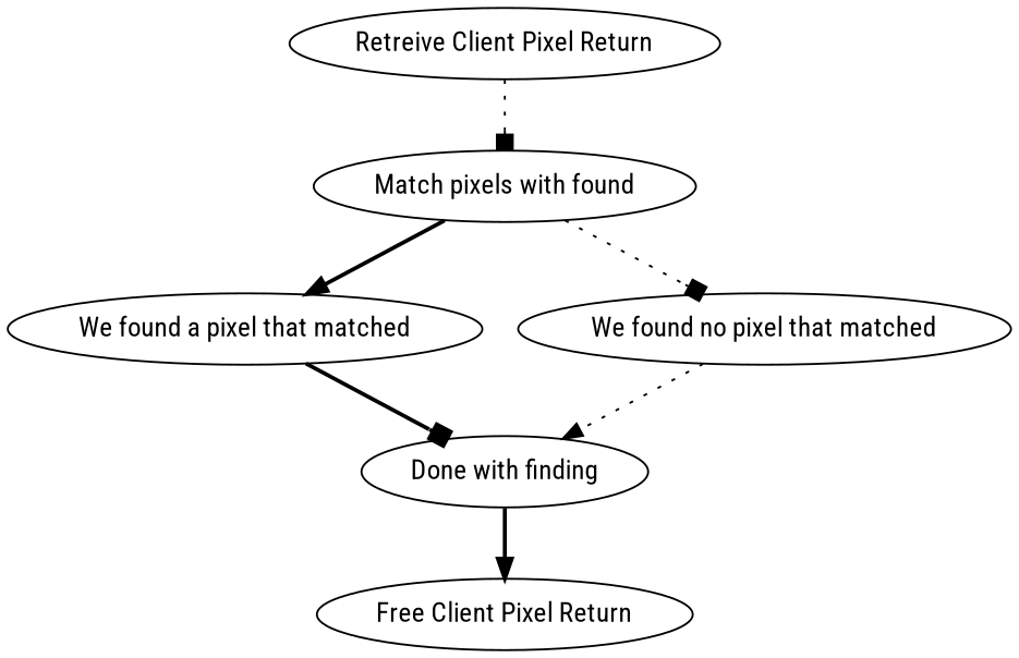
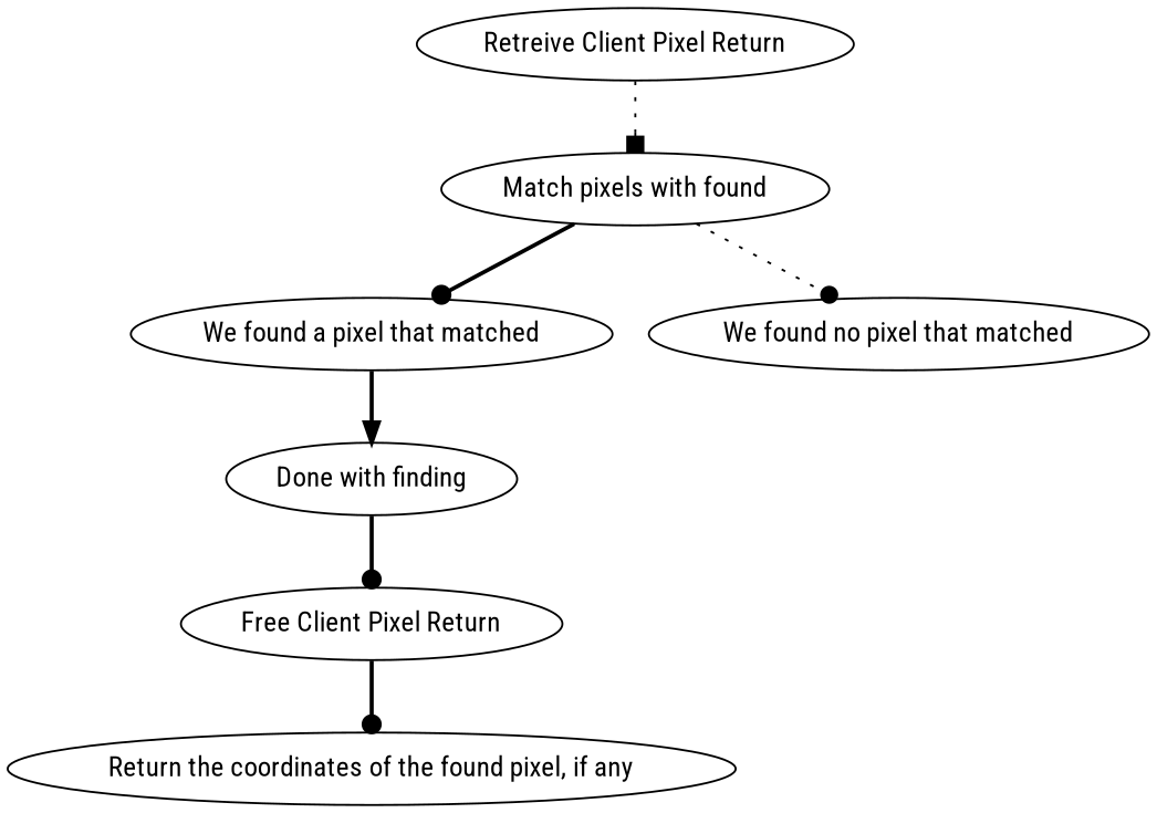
  digraph {
    fontname="Roboto Condensed"
    node [fontname="Roboto Condensed"]
    edge [arrowhead=dot fontname="Roboto Condensed" style=bold]
    n1 [label="Retreive Client Pixel Return"]
    n2 [label="Match pixels with found"]
    "We found a pixel that matched"
    "We found no pixel that matched"
    "Done with finding"
    n6 [label="Free Client Pixel Return"]
+   "Return the coordinates of the found pixel, if any"
    n1 -> n2 [arrowhead=box style=dotted]
-   n2 -> "We found a pixel that matched" [arrowhead=normal]
-   n2 -> "We found no pixel that matched" [arrowhead=box style=dotted]
-   "We found a pixel that matched" -> "Done with finding" [arrowhead=box]
-   "We found no pixel that matched" -> "Done with finding" [arrowhead=normal style=dotted]
-   "Done with finding" -> n6 [arrowhead=normal]
+   n2 -> "We found a pixel that matched"
+   n2 -> "We found no pixel that matched" [style=dotted]
+   "We found a pixel that matched" -> "Done with finding" [arrowhead=normal]
+   "Done with finding" -> n6
+   n6 -> "Return the coordinates of the found pixel, if any"
  }
